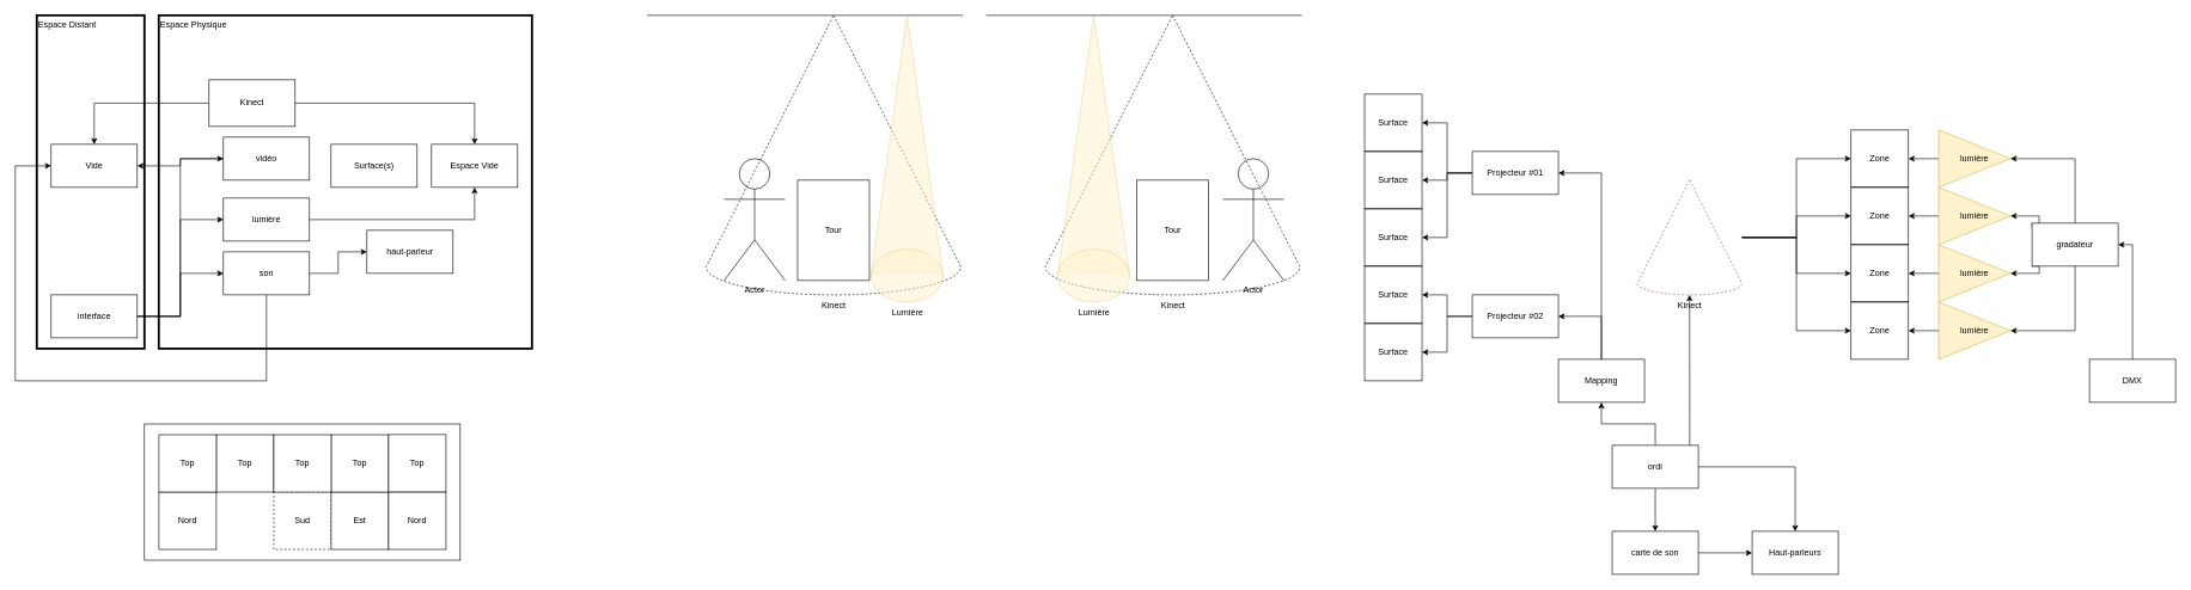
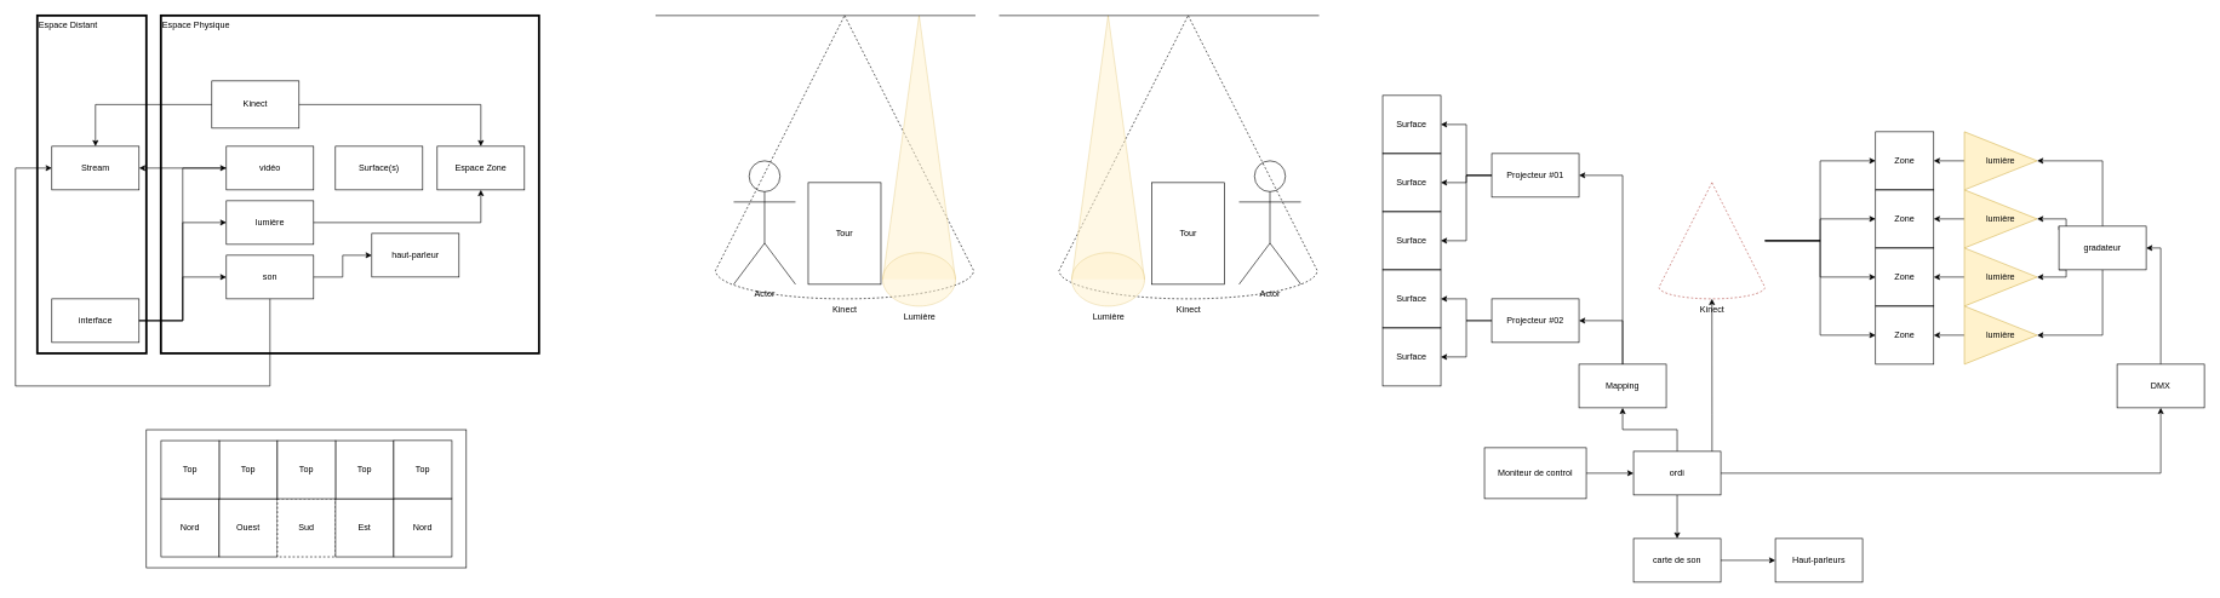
  <mxCell id="0" />
  <mxCell id="1" parent="0" />
  <mxCell id="2" value="Espace Distant" style="rounded=0;whiteSpace=wrap;html=1;fillColor=none;align=left;verticalAlign=top;strokeWidth=3;" parent="1" vertex="1"><mxGeometry x="50.8" y="20.8" width="150" height="465" as="geometry" /></mxCell>
  <mxCell id="3" value="Espace Physique" style="rounded=0;whiteSpace=wrap;html=1;fillColor=none;align=left;verticalAlign=top;strokeWidth=3;" parent="1" vertex="1"><mxGeometry x="220.8" y="20.8" width="520" height="465" as="geometry" /></mxCell>
  <mxCell id="4" style="edgeStyle=orthogonalEdgeStyle;rounded=0;orthogonalLoop=1;jettySize=auto;html=1;" parent="1" source="6" target="12" edge="1"><mxGeometry relative="1" as="geometry" /></mxCell>
  <mxCell id="5" style="edgeStyle=orthogonalEdgeStyle;rounded=0;orthogonalLoop=1;jettySize=auto;html=1;entryX=0.5;entryY=0;entryDx=0;entryDy=0;" parent="1" source="6" target="21" edge="1"><mxGeometry relative="1" as="geometry" /></mxCell>
  <mxCell id="6" value="Kinect" style="rounded=0;whiteSpace=wrap;html=1;fillColor=none;" parent="1" vertex="1"><mxGeometry x="290.8" y="110.8" width="120" height="65" as="geometry" /></mxCell>
  <mxCell id="7" value="Surface(s)" style="rounded=0;whiteSpace=wrap;html=1;fillColor=none;" parent="1" vertex="1"><mxGeometry x="460.8" y="200.8" width="120" height="60" as="geometry" /></mxCell>
  <mxCell id="8" style="edgeStyle=orthogonalEdgeStyle;rounded=0;orthogonalLoop=1;jettySize=auto;html=1;" parent="1" source="9" target="12" edge="1"><mxGeometry relative="1" as="geometry" /></mxCell>
- <mxCell id="9" value="vidéo" style="rounded=0;whiteSpace=wrap;html=1;fillColor=none;" parent="1" vertex="1"><mxGeometry x="310.8" y="190.8" width="120" height="60" as="geometry" /></mxCell>
+ <mxCell id="9" value="vidéo" style="rounded=0;whiteSpace=wrap;html=1;fillColor=none;" parent="1" vertex="1"><mxGeometry x="310.8" y="200.8" width="120" height="60" as="geometry" /></mxCell>
  <mxCell id="10" style="edgeStyle=orthogonalEdgeStyle;rounded=0;orthogonalLoop=1;jettySize=auto;html=1;entryX=0.5;entryY=1;entryDx=0;entryDy=0;" parent="1" source="11" target="21" edge="1"><mxGeometry relative="1" as="geometry" /></mxCell>
  <mxCell id="11" value="lumière" style="rounded=0;whiteSpace=wrap;html=1;fillColor=none;" parent="1" vertex="1"><mxGeometry x="310.8" y="275.8" width="120" height="60" as="geometry" /></mxCell>
- <mxCell id="12" value="Vide" style="rounded=0;whiteSpace=wrap;html=1;fillColor=none;" parent="1" vertex="1"><mxGeometry x="70.8" y="200.8" width="120" height="60" as="geometry" /></mxCell>
+ <mxCell id="12" value="Stream" style="rounded=0;whiteSpace=wrap;html=1;fillColor=none;" parent="1" vertex="1"><mxGeometry x="70.8" y="200.8" width="120" height="60" as="geometry" /></mxCell>
  <mxCell id="13" style="edgeStyle=orthogonalEdgeStyle;rounded=0;orthogonalLoop=1;jettySize=auto;html=1;entryX=0;entryY=0.5;entryDx=0;entryDy=0;" parent="1" source="16" target="9" edge="1"><mxGeometry relative="1" as="geometry" /></mxCell>
  <mxCell id="14" style="edgeStyle=orthogonalEdgeStyle;rounded=0;orthogonalLoop=1;jettySize=auto;html=1;entryX=0;entryY=0.5;entryDx=0;entryDy=0;" parent="1" source="16" target="11" edge="1"><mxGeometry relative="1" as="geometry" /></mxCell>
  <mxCell id="15" style="edgeStyle=orthogonalEdgeStyle;rounded=0;orthogonalLoop=1;jettySize=auto;html=1;" parent="1" source="16" target="19" edge="1"><mxGeometry relative="1" as="geometry" /></mxCell>
  <mxCell id="16" value="interface" style="rounded=0;whiteSpace=wrap;html=1;fillColor=none;align=center;" parent="1" vertex="1"><mxGeometry x="70.8" y="410.8" width="120" height="60" as="geometry" /></mxCell>
  <mxCell id="17" style="edgeStyle=orthogonalEdgeStyle;rounded=0;orthogonalLoop=1;jettySize=auto;html=1;" parent="1" source="19" target="20" edge="1"><mxGeometry relative="1" as="geometry" /></mxCell>
  <mxCell id="18" style="edgeStyle=orthogonalEdgeStyle;rounded=0;orthogonalLoop=1;jettySize=auto;html=1;" parent="1" source="19" target="12" edge="1"><mxGeometry relative="1" as="geometry"><Array as="points"><mxPoint x="370.8" y="530.8" /><mxPoint x="20.8" y="530.8" /><mxPoint x="20.8" y="230.8" /></Array></mxGeometry></mxCell>
  <mxCell id="19" value="son" style="rounded=0;whiteSpace=wrap;html=1;fillColor=none;" parent="1" vertex="1"><mxGeometry x="310.8" y="350.8" width="120" height="60" as="geometry" /></mxCell>
  <mxCell id="20" value="haut-parleur" style="rounded=0;whiteSpace=wrap;html=1;fillColor=none;" parent="1" vertex="1"><mxGeometry x="510.8" y="320.8" width="120" height="60" as="geometry" /></mxCell>
- <mxCell id="21" value="Espace Vide" style="rounded=0;whiteSpace=wrap;html=1;" parent="1" vertex="1"><mxGeometry x="600.8" y="200.8" width="120" height="60" as="geometry" /></mxCell>
+ <mxCell id="21" value="Espace Zone" style="rounded=0;whiteSpace=wrap;html=1;" parent="1" vertex="1"><mxGeometry x="600.8" y="200.8" width="120" height="60" as="geometry" /></mxCell>
  <mxCell id="22" value="" style="rounded=0;whiteSpace=wrap;html=1;fillColor=none;" parent="1" vertex="1"><mxGeometry x="200.8" y="591" width="440" height="190" as="geometry" /></mxCell>
  <mxCell id="23" value="Nord" style="whiteSpace=wrap;html=1;aspect=fixed;" parent="1" vertex="1"><mxGeometry x="221" y="686" width="80" height="80" as="geometry" /></mxCell>
+ <mxCell id="24" value="Ouest" style="whiteSpace=wrap;html=1;aspect=fixed;" parent="1" vertex="1"><mxGeometry x="301" y="686" width="80" height="80" as="geometry" /></mxCell>
  <mxCell id="25" value="Sud" style="whiteSpace=wrap;html=1;aspect=fixed;dashed=1;" parent="1" vertex="1"><mxGeometry x="381" y="686" width="80" height="80" as="geometry" /></mxCell>
  <mxCell id="26" value="Est" style="whiteSpace=wrap;html=1;aspect=fixed;" parent="1" vertex="1"><mxGeometry x="461" y="686" width="80" height="80" as="geometry" /></mxCell>
  <mxCell id="27" value="Nord" style="whiteSpace=wrap;html=1;aspect=fixed;" parent="1" vertex="1"><mxGeometry x="541" y="686" width="80" height="80" as="geometry" /></mxCell>
  <mxCell id="28" value="Top" style="whiteSpace=wrap;html=1;aspect=fixed;" parent="1" vertex="1"><mxGeometry x="301" y="606" width="80" height="80" as="geometry" /></mxCell>
  <mxCell id="29" value="Top" style="whiteSpace=wrap;html=1;aspect=fixed;" parent="1" vertex="1"><mxGeometry x="221" y="606" width="80" height="80" as="geometry" /></mxCell>
  <mxCell id="30" value="Top" style="whiteSpace=wrap;html=1;aspect=fixed;" parent="1" vertex="1"><mxGeometry x="461" y="606" width="80" height="80" as="geometry" /></mxCell>
  <mxCell id="31" value="Top" style="whiteSpace=wrap;html=1;aspect=fixed;" parent="1" vertex="1"><mxGeometry x="381" y="606" width="80" height="80" as="geometry" /></mxCell>
  <mxCell id="32" value="Kinect&lt;br&gt;" style="verticalLabelPosition=bottom;verticalAlign=top;html=1;shape=mxgraph.basic.cone2;dx=0.5;dy=0.9;dashed=1;fillColor=none;" parent="1" vertex="1"><mxGeometry x="1456" y="20.8" width="355" height="390" as="geometry" /></mxCell>
- <mxCell id="33" style="edgeStyle=orthogonalEdgeStyle;rounded=0;orthogonalLoop=1;jettySize=auto;html=1;" parent="1" source="37" target="75" edge="1"><mxGeometry relative="1" as="geometry" /></mxCell>
+ <mxCell id="33" style="edgeStyle=orthogonalEdgeStyle;rounded=0;orthogonalLoop=1;jettySize=auto;html=1;" parent="1" source="37" target="41" edge="1"><mxGeometry relative="1" as="geometry" /></mxCell>
  <mxCell id="34" style="edgeStyle=orthogonalEdgeStyle;rounded=0;orthogonalLoop=1;jettySize=auto;html=1;entryX=0.5;entryY=0;entryDx=0;entryDy=0;" parent="1" source="37" target="74" edge="1"><mxGeometry relative="1" as="geometry" /></mxCell>
  <mxCell id="35" style="edgeStyle=orthogonalEdgeStyle;rounded=0;orthogonalLoop=1;jettySize=auto;html=1;entryX=0;entryY=0;entryDx=72.82;entryDy=160;entryPerimeter=0;" parent="1" source="37" target="72" edge="1"><mxGeometry relative="1" as="geometry"><Array as="points"><mxPoint x="2354" y="570.8" /><mxPoint x="2354" y="570.8" /></Array></mxGeometry></mxCell>
  <mxCell id="36" style="edgeStyle=orthogonalEdgeStyle;rounded=0;orthogonalLoop=1;jettySize=auto;html=1;entryX=0.5;entryY=1;entryDx=0;entryDy=0;" parent="1" source="37" target="90" edge="1"><mxGeometry relative="1" as="geometry" /></mxCell>
  <mxCell id="37" value="ordi" style="rounded=0;whiteSpace=wrap;html=1;" parent="1" vertex="1"><mxGeometry x="2246" y="620.8" width="120" height="60" as="geometry" /></mxCell>
  <mxCell id="38" style="edgeStyle=orthogonalEdgeStyle;rounded=0;orthogonalLoop=1;jettySize=auto;html=1;entryX=1;entryY=0.5;entryDx=0;entryDy=0;" parent="1" source="39" target="66" edge="1"><mxGeometry relative="1" as="geometry" /></mxCell>
  <mxCell id="39" value="lumière" style="triangle;whiteSpace=wrap;html=1;fillColor=#fff2cc;strokeColor=#d6b656;" parent="1" vertex="1"><mxGeometry x="2701" y="260.8" width="100" height="80" as="geometry" /></mxCell>
  <mxCell id="40" style="edgeStyle=orthogonalEdgeStyle;rounded=0;orthogonalLoop=1;jettySize=auto;html=1;entryX=1;entryY=0.5;entryDx=0;entryDy=0;" parent="1" source="41" target="46" edge="1"><mxGeometry relative="1" as="geometry" /></mxCell>
  <mxCell id="41" value="DMX" style="whiteSpace=wrap;html=1;" parent="1" vertex="1"><mxGeometry x="2911" y="500.8" width="120" height="60" as="geometry" /></mxCell>
  <mxCell id="42" style="edgeStyle=orthogonalEdgeStyle;rounded=0;orthogonalLoop=1;jettySize=auto;html=1;entryX=1;entryY=0.5;entryDx=0;entryDy=0;" parent="1" source="46" target="61" edge="1"><mxGeometry relative="1" as="geometry"><Array as="points"><mxPoint x="2891" y="220.8" /></Array></mxGeometry></mxCell>
  <mxCell id="43" style="edgeStyle=orthogonalEdgeStyle;rounded=0;orthogonalLoop=1;jettySize=auto;html=1;exitX=0;exitY=0;exitDx=0;exitDy=0;" parent="1" source="46" target="39" edge="1"><mxGeometry relative="1" as="geometry"><Array as="points"><mxPoint x="2841" y="315.8" /><mxPoint x="2841" y="300.8" /></Array></mxGeometry></mxCell>
  <mxCell id="44" style="edgeStyle=orthogonalEdgeStyle;rounded=0;orthogonalLoop=1;jettySize=auto;html=1;exitX=0;exitY=1;exitDx=0;exitDy=0;entryX=1;entryY=0.5;entryDx=0;entryDy=0;" parent="1" source="46" target="59" edge="1"><mxGeometry relative="1" as="geometry"><Array as="points"><mxPoint x="2841" y="370.8" /><mxPoint x="2841" y="380.8" /></Array></mxGeometry></mxCell>
  <mxCell id="45" style="edgeStyle=orthogonalEdgeStyle;rounded=0;orthogonalLoop=1;jettySize=auto;html=1;exitX=0.5;exitY=1;exitDx=0;exitDy=0;entryX=1;entryY=0.5;entryDx=0;entryDy=0;" parent="1" source="46" target="63" edge="1"><mxGeometry relative="1" as="geometry"><Array as="points"><mxPoint x="2891" y="460.8" /></Array></mxGeometry></mxCell>
  <mxCell id="46" value="gradateur&lt;br&gt;" style="whiteSpace=wrap;html=1;" parent="1" vertex="1"><mxGeometry x="2831" y="310.8" width="120" height="60" as="geometry" /></mxCell>
+ <mxCell id="47" style="edgeStyle=orthogonalEdgeStyle;rounded=0;orthogonalLoop=1;jettySize=auto;html=1;entryX=0;entryY=0.5;entryDx=0;entryDy=0;" parent="1" source="48" target="37" edge="1"><mxGeometry relative="1" as="geometry" /></mxCell>
+ <mxCell id="48" value="Moniteur de control" style="rounded=0;whiteSpace=wrap;html=1;" parent="1" vertex="1"><mxGeometry x="2041" y="615.8" width="140" height="70" as="geometry" /></mxCell>
  <mxCell id="49" value="Lumière" style="verticalLabelPosition=bottom;verticalAlign=top;html=1;shape=mxgraph.basic.cone;fillColor=#fff2cc;strokeColor=#d6b656;opacity=50;" parent="1" vertex="1"><mxGeometry x="1473.5" y="20.8" width="100" height="400" as="geometry" /></mxCell>
  <mxCell id="50" value="Actor" style="shape=umlActor;verticalLabelPosition=bottom;verticalAlign=top;html=1;outlineConnect=0;fillColor=none;" parent="1" vertex="1"><mxGeometry x="1703.5" y="220.8" width="85" height="170" as="geometry" /></mxCell>
  <mxCell id="51" value="Tour" style="rounded=0;whiteSpace=wrap;html=1;fillColor=none;" parent="1" vertex="1"><mxGeometry x="1583.5" y="250.8" width="100" height="140" as="geometry" /></mxCell>
  <mxCell id="52" value="" style="endArrow=none;html=1;" parent="1" edge="1"><mxGeometry width="50" height="50" relative="1" as="geometry"><mxPoint x="1373.5" y="20.8" as="sourcePoint" /><mxPoint x="1813.5" y="20.8" as="targetPoint" /></mxGeometry></mxCell>
  <mxCell id="53" value="Kinect&lt;br&gt;" style="verticalLabelPosition=bottom;verticalAlign=top;html=1;shape=mxgraph.basic.cone2;dx=0.5;dy=0.9;dashed=1;fillColor=none;" parent="1" vertex="1"><mxGeometry x="983.5" y="20.8" width="355" height="390" as="geometry" /></mxCell>
  <mxCell id="54" value="Lumière" style="verticalLabelPosition=bottom;verticalAlign=top;html=1;shape=mxgraph.basic.cone;fillColor=#fff2cc;strokeColor=#d6b656;opacity=50;" parent="1" vertex="1"><mxGeometry x="1213.5" y="20.8" width="100" height="400" as="geometry" /></mxCell>
  <mxCell id="55" value="Actor" style="shape=umlActor;verticalLabelPosition=bottom;verticalAlign=top;html=1;outlineConnect=0;fillColor=none;" parent="1" vertex="1"><mxGeometry x="1008.5" y="220.8" width="85" height="170" as="geometry" /></mxCell>
  <mxCell id="56" value="Tour" style="rounded=0;whiteSpace=wrap;html=1;fillColor=none;" parent="1" vertex="1"><mxGeometry x="1111" y="250.8" width="100" height="140" as="geometry" /></mxCell>
  <mxCell id="57" value="" style="endArrow=none;html=1;" parent="1" edge="1"><mxGeometry width="50" height="50" relative="1" as="geometry"><mxPoint x="901" y="20.8" as="sourcePoint" /><mxPoint x="1341" y="20.8" as="targetPoint" /></mxGeometry></mxCell>
  <mxCell id="58" style="edgeStyle=orthogonalEdgeStyle;rounded=0;orthogonalLoop=1;jettySize=auto;html=1;entryX=1;entryY=0.5;entryDx=0;entryDy=0;" parent="1" source="59" target="65" edge="1"><mxGeometry relative="1" as="geometry" /></mxCell>
  <mxCell id="59" value="lumière" style="triangle;whiteSpace=wrap;html=1;fillColor=#fff2cc;strokeColor=#d6b656;" parent="1" vertex="1"><mxGeometry x="2701" y="340.8" width="100" height="80" as="geometry" /></mxCell>
  <mxCell id="60" style="edgeStyle=orthogonalEdgeStyle;rounded=0;orthogonalLoop=1;jettySize=auto;html=1;entryX=1;entryY=0.5;entryDx=0;entryDy=0;" parent="1" source="61" target="67" edge="1"><mxGeometry relative="1" as="geometry" /></mxCell>
  <mxCell id="61" value="lumière" style="triangle;whiteSpace=wrap;html=1;fillColor=#fff2cc;strokeColor=#d6b656;" parent="1" vertex="1"><mxGeometry x="2701" y="180.8" width="100" height="80" as="geometry" /></mxCell>
  <mxCell id="62" style="edgeStyle=orthogonalEdgeStyle;rounded=0;orthogonalLoop=1;jettySize=auto;html=1;entryX=1;entryY=0.5;entryDx=0;entryDy=0;" parent="1" source="63" target="64" edge="1"><mxGeometry relative="1" as="geometry" /></mxCell>
  <mxCell id="63" value="lumière" style="triangle;whiteSpace=wrap;html=1;fillColor=#fff2cc;strokeColor=#d6b656;" parent="1" vertex="1"><mxGeometry x="2701" y="420.8" width="100" height="80" as="geometry" /></mxCell>
  <mxCell id="64" value="Zone" style="whiteSpace=wrap;html=1;aspect=fixed;fillColor=none;" parent="1" vertex="1"><mxGeometry x="2578.82" y="420.8" width="80" height="80" as="geometry" /></mxCell>
  <mxCell id="65" value="Zone" style="whiteSpace=wrap;html=1;aspect=fixed;fillColor=none;" parent="1" vertex="1"><mxGeometry x="2578.82" y="340.8" width="80" height="80" as="geometry" /></mxCell>
  <mxCell id="66" value="Zone" style="whiteSpace=wrap;html=1;aspect=fixed;fillColor=none;" parent="1" vertex="1"><mxGeometry x="2578.82" y="260.8" width="80" height="80" as="geometry" /></mxCell>
  <mxCell id="67" value="Zone" style="whiteSpace=wrap;html=1;aspect=fixed;fillColor=none;" parent="1" vertex="1"><mxGeometry x="2578.82" y="180.8" width="80" height="80" as="geometry" /></mxCell>
  <mxCell id="68" style="edgeStyle=orthogonalEdgeStyle;rounded=0;orthogonalLoop=1;jettySize=auto;html=1;entryX=0;entryY=0.5;entryDx=0;entryDy=0;" parent="1" source="72" target="67" edge="1"><mxGeometry relative="1" as="geometry" /></mxCell>
  <mxCell id="69" style="edgeStyle=orthogonalEdgeStyle;rounded=0;orthogonalLoop=1;jettySize=auto;html=1;entryX=0;entryY=0.5;entryDx=0;entryDy=0;" parent="1" source="72" target="66" edge="1"><mxGeometry relative="1" as="geometry" /></mxCell>
  <mxCell id="70" style="edgeStyle=orthogonalEdgeStyle;rounded=0;orthogonalLoop=1;jettySize=auto;html=1;" parent="1" source="72" target="65" edge="1"><mxGeometry relative="1" as="geometry" /></mxCell>
  <mxCell id="71" style="edgeStyle=orthogonalEdgeStyle;rounded=0;orthogonalLoop=1;jettySize=auto;html=1;entryX=0;entryY=0.5;entryDx=0;entryDy=0;" parent="1" source="72" target="64" edge="1"><mxGeometry relative="1" as="geometry" /></mxCell>
  <mxCell id="72" value="Kinect&lt;br&gt;" style="verticalLabelPosition=bottom;verticalAlign=top;html=1;shape=mxgraph.basic.cone2;dx=0.5;dy=0.9;dashed=1;rotation=0;strokeColor=#b85450;fillColor=none;" parent="1" vertex="1"><mxGeometry x="2281" y="250.8" width="145.64" height="160" as="geometry" /></mxCell>
  <mxCell id="73" style="edgeStyle=orthogonalEdgeStyle;rounded=0;orthogonalLoop=1;jettySize=auto;html=1;entryX=0;entryY=0.5;entryDx=0;entryDy=0;" parent="1" source="74" target="75" edge="1"><mxGeometry relative="1" as="geometry" /></mxCell>
  <mxCell id="74" value="carte de son" style="whiteSpace=wrap;html=1;fillColor=none;" parent="1" vertex="1"><mxGeometry x="2246" y="740.8" width="120" height="60" as="geometry" /></mxCell>
  <mxCell id="75" value="Haut-parleurs" style="whiteSpace=wrap;html=1;fillColor=none;" parent="1" vertex="1"><mxGeometry x="2441" y="740.8" width="120" height="60" as="geometry" /></mxCell>
  <mxCell id="76" value="Surface" style="whiteSpace=wrap;html=1;aspect=fixed;fillColor=none;" parent="1" vertex="1"><mxGeometry x="1901" y="450.8" width="80" height="80" as="geometry" /></mxCell>
  <mxCell id="77" value="Surface" style="whiteSpace=wrap;html=1;aspect=fixed;fillColor=none;" parent="1" vertex="1"><mxGeometry x="1901" y="370.8" width="80" height="80" as="geometry" /></mxCell>
  <mxCell id="78" value="Surface" style="whiteSpace=wrap;html=1;aspect=fixed;fillColor=none;" parent="1" vertex="1"><mxGeometry x="1901" y="290.8" width="80" height="80" as="geometry" /></mxCell>
  <mxCell id="79" value="Surface" style="whiteSpace=wrap;html=1;aspect=fixed;fillColor=none;" parent="1" vertex="1"><mxGeometry x="1901" y="210.8" width="80" height="80" as="geometry" /></mxCell>
  <mxCell id="80" value="Surface" style="whiteSpace=wrap;html=1;aspect=fixed;fillColor=none;" parent="1" vertex="1"><mxGeometry x="1901" y="130.8" width="80" height="80" as="geometry" /></mxCell>
  <mxCell id="81" style="edgeStyle=orthogonalEdgeStyle;rounded=0;orthogonalLoop=1;jettySize=auto;html=1;" parent="1" source="84" target="80" edge="1"><mxGeometry relative="1" as="geometry" /></mxCell>
  <mxCell id="82" style="edgeStyle=orthogonalEdgeStyle;rounded=0;orthogonalLoop=1;jettySize=auto;html=1;" parent="1" source="84" target="79" edge="1"><mxGeometry relative="1" as="geometry" /></mxCell>
  <mxCell id="83" style="edgeStyle=orthogonalEdgeStyle;rounded=0;orthogonalLoop=1;jettySize=auto;html=1;entryX=1;entryY=0.5;entryDx=0;entryDy=0;" parent="1" source="84" target="78" edge="1"><mxGeometry relative="1" as="geometry" /></mxCell>
  <mxCell id="84" value="Projecteur #01" style="rounded=0;whiteSpace=wrap;html=1;fillColor=none;" parent="1" vertex="1"><mxGeometry x="2051" y="210.8" width="120" height="60" as="geometry" /></mxCell>
  <mxCell id="85" style="edgeStyle=orthogonalEdgeStyle;rounded=0;orthogonalLoop=1;jettySize=auto;html=1;entryX=1;entryY=0.5;entryDx=0;entryDy=0;" parent="1" source="87" target="77" edge="1"><mxGeometry relative="1" as="geometry" /></mxCell>
  <mxCell id="86" style="edgeStyle=orthogonalEdgeStyle;rounded=0;orthogonalLoop=1;jettySize=auto;html=1;entryX=1;entryY=0.5;entryDx=0;entryDy=0;" parent="1" source="87" target="76" edge="1"><mxGeometry relative="1" as="geometry" /></mxCell>
  <mxCell id="87" value="Projecteur #02" style="rounded=0;whiteSpace=wrap;html=1;fillColor=none;" parent="1" vertex="1"><mxGeometry x="2051" y="410.8" width="120" height="60" as="geometry" /></mxCell>
  <mxCell id="88" style="edgeStyle=orthogonalEdgeStyle;rounded=0;orthogonalLoop=1;jettySize=auto;html=1;entryX=1;entryY=0.5;entryDx=0;entryDy=0;" parent="1" source="90" target="87" edge="1"><mxGeometry relative="1" as="geometry" /></mxCell>
  <mxCell id="89" style="edgeStyle=orthogonalEdgeStyle;rounded=0;orthogonalLoop=1;jettySize=auto;html=1;entryX=1;entryY=0.5;entryDx=0;entryDy=0;" parent="1" source="90" target="84" edge="1"><mxGeometry relative="1" as="geometry" /></mxCell>
  <mxCell id="90" value="Mapping" style="whiteSpace=wrap;html=1;fillColor=none;" parent="1" vertex="1"><mxGeometry x="2171" y="500.8" width="120" height="60" as="geometry" /></mxCell>
  <mxCell id="91" value="Top" style="whiteSpace=wrap;html=1;aspect=fixed;" parent="1" vertex="1"><mxGeometry x="541" y="605.8" width="80" height="80" as="geometry" /></mxCell>
